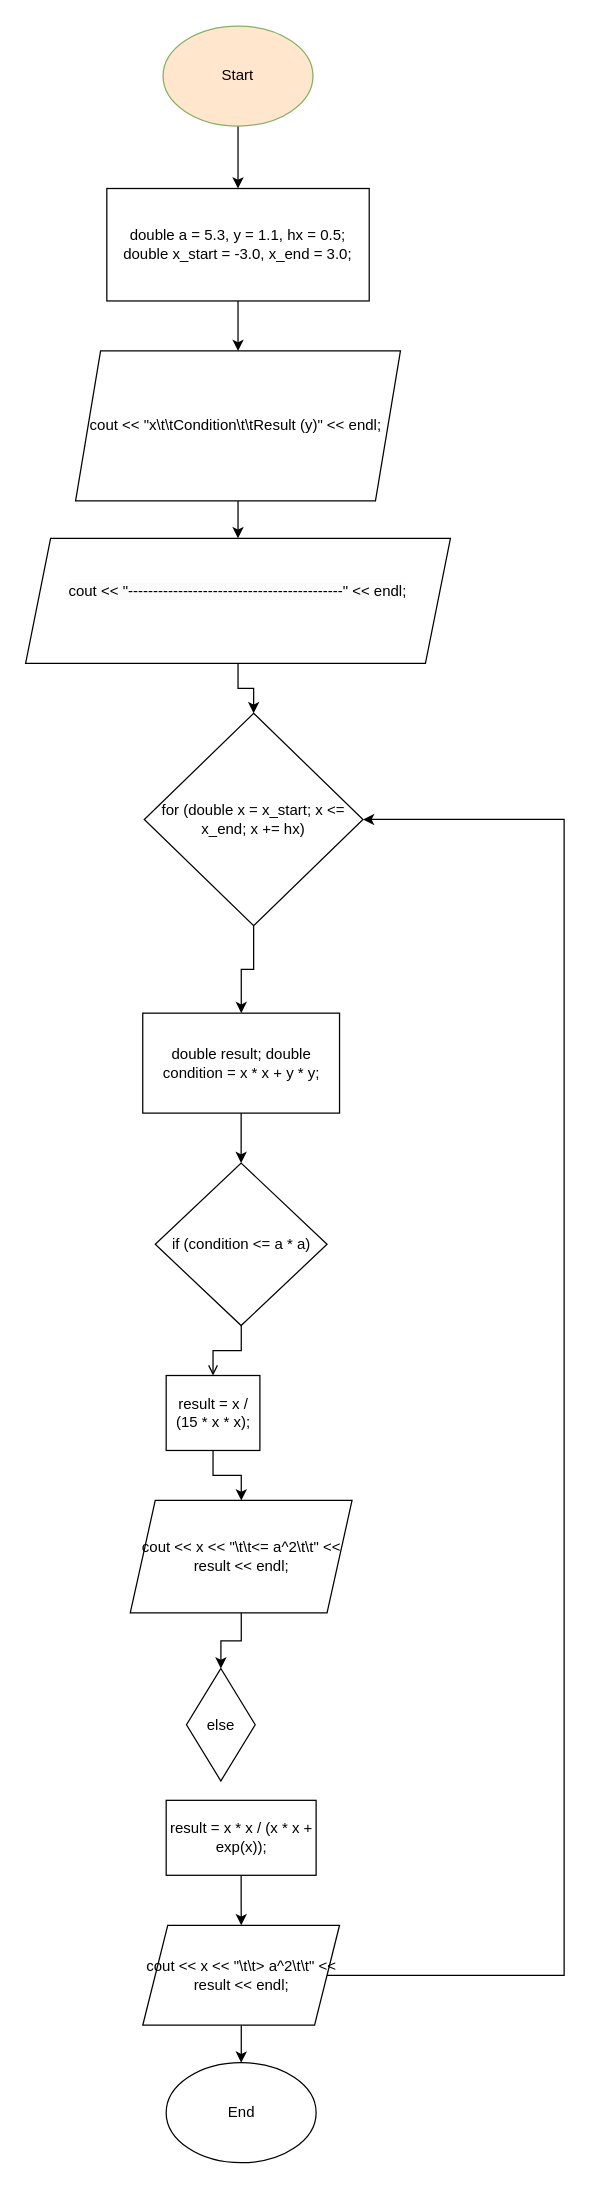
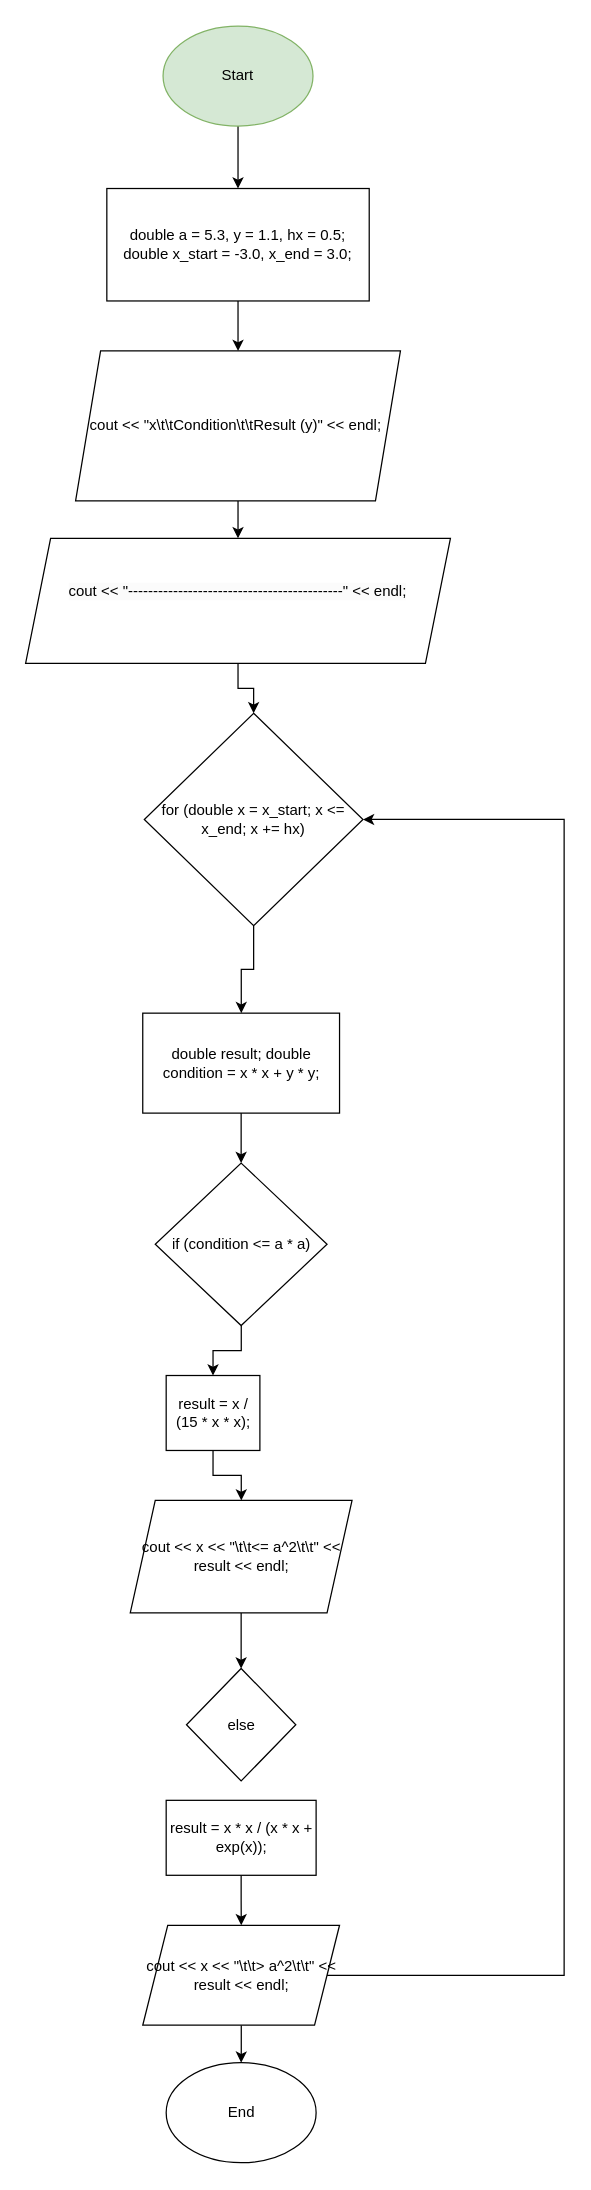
  <mxCell id="0" />
  <mxCell id="1" parent="0" />
  <mxCell id="2" style="edgeStyle=orthogonalEdgeStyle;rounded=0;orthogonalLoop=1;jettySize=auto;html=1;" edge="1" parent="1" source="3" target="5"><mxGeometry relative="1" as="geometry"><mxPoint x="190" y="190" as="targetPoint" /></mxGeometry></mxCell>
- <mxCell id="3" value="Start" style="ellipse;whiteSpace=wrap;html=1;fillColor=#ffe6cc;strokeColor=#82b366;" vertex="1" parent="1"><mxGeometry x="130" y="20" width="120" height="80" as="geometry" /></mxCell>
+ <mxCell id="3" value="Start" style="ellipse;whiteSpace=wrap;html=1;fillColor=#d5e8d4;strokeColor=#82b366;" vertex="1" parent="1"><mxGeometry x="130" y="20" width="120" height="80" as="geometry" /></mxCell>
  <mxCell id="4" style="edgeStyle=orthogonalEdgeStyle;rounded=0;orthogonalLoop=1;jettySize=auto;html=1;" edge="1" parent="1" source="5" target="7"><mxGeometry relative="1" as="geometry"><mxPoint x="190" y="270" as="targetPoint" /></mxGeometry></mxCell>
  <mxCell id="5" value="double a = 5.3, y = 1.1, hx = 0.5; double x_start = -3.0, x_end = 3.0;" style="rounded=0;whiteSpace=wrap;html=1;" vertex="1" parent="1"><mxGeometry x="85" y="150" width="210" height="90" as="geometry" /></mxCell>
  <mxCell id="6" style="edgeStyle=orthogonalEdgeStyle;rounded=0;orthogonalLoop=1;jettySize=auto;html=1;" edge="1" parent="1" source="7" target="9"><mxGeometry relative="1" as="geometry"><mxPoint x="190" y="450" as="targetPoint" /></mxGeometry></mxCell>
  <mxCell id="7" value="cout &amp;lt;&amp;lt; &quot;x\t\tCondition\t\tResult (y)&quot; &amp;lt;&amp;lt; endl;&amp;nbsp;" style="shape=parallelogram;perimeter=parallelogramPerimeter;whiteSpace=wrap;html=1;fixedSize=1;" vertex="1" parent="1"><mxGeometry x="60" y="280" width="260" height="120" as="geometry" /></mxCell>
  <mxCell id="8" style="edgeStyle=orthogonalEdgeStyle;rounded=0;orthogonalLoop=1;jettySize=auto;html=1;" edge="1" parent="1" source="9" target="11"><mxGeometry relative="1" as="geometry"><mxPoint x="190" y="580" as="targetPoint" /></mxGeometry></mxCell>
  <mxCell id="9" value="&#10;&lt;span style=&quot;color: rgb(0, 0, 0); font-family: Helvetica; font-size: 12px; font-style: normal; font-variant-ligatures: normal; font-variant-caps: normal; font-weight: 400; letter-spacing: normal; orphans: 2; text-align: center; text-indent: 0px; text-transform: none; widows: 2; word-spacing: 0px; -webkit-text-stroke-width: 0px; white-space: normal; background-color: rgb(251, 251, 251); text-decoration-thickness: initial; text-decoration-style: initial; text-decoration-color: initial; display: inline !important; float: none;&quot;&gt;cout &amp;lt;&amp;lt; &quot;-------------------------------------------&quot; &amp;lt;&amp;lt; endl;&lt;/span&gt;&#10;&#10;" style="shape=parallelogram;perimeter=parallelogramPerimeter;whiteSpace=wrap;html=1;fixedSize=1;" vertex="1" parent="1"><mxGeometry x="20" y="430" width="340" height="100" as="geometry" /></mxCell>
  <mxCell id="10" value="" style="edgeStyle=orthogonalEdgeStyle;rounded=0;orthogonalLoop=1;jettySize=auto;html=1;" edge="1" parent="1" source="11" target="13"><mxGeometry relative="1" as="geometry" /></mxCell>
  <mxCell id="11" value="for (double x = x_start; x &lt;= x_end; x += hx)" style="rhombus;whiteSpace=wrap;html=1;" vertex="1" parent="1"><mxGeometry x="115" y="570" width="175" height="170" as="geometry" /></mxCell>
  <mxCell id="12" style="edgeStyle=orthogonalEdgeStyle;rounded=0;orthogonalLoop=1;jettySize=auto;html=1;" edge="1" parent="1" source="13" target="15"><mxGeometry relative="1" as="geometry"><mxPoint x="192.5" y="940" as="targetPoint" /></mxGeometry></mxCell>
  <mxCell id="13" value="double result; double condition = x * x + y * y;" style="whiteSpace=wrap;html=1;" vertex="1" parent="1"><mxGeometry x="113.75" y="810" width="157.5" height="80" as="geometry" /></mxCell>
- <mxCell id="14" style="edgeStyle=orthogonalEdgeStyle;rounded=0;orthogonalLoop=1;jettySize=auto;html=1;endArrow=open;" edge="1" parent="1" source="15" target="17"><mxGeometry relative="1" as="geometry"><mxPoint x="192.5" y="1100" as="targetPoint" /></mxGeometry></mxCell>
+ <mxCell id="14" style="edgeStyle=orthogonalEdgeStyle;rounded=0;orthogonalLoop=1;jettySize=auto;html=1;" edge="1" parent="1" source="15" target="17"><mxGeometry relative="1" as="geometry"><mxPoint x="192.5" y="1100" as="targetPoint" /></mxGeometry></mxCell>
  <mxCell id="15" value="if (condition &lt;= a * a)" style="rhombus;whiteSpace=wrap;html=1;" vertex="1" parent="1"><mxGeometry x="123.75" y="930" width="137.5" height="130" as="geometry" /></mxCell>
  <mxCell id="16" style="edgeStyle=orthogonalEdgeStyle;rounded=0;orthogonalLoop=1;jettySize=auto;html=1;" edge="1" parent="1" source="17" target="19"><mxGeometry relative="1" as="geometry"><mxPoint x="192.5" y="1210" as="targetPoint" /></mxGeometry></mxCell>
  <mxCell id="17" value="result = x / (15 * x * x);" style="rounded=0;whiteSpace=wrap;html=1;" vertex="1" parent="1"><mxGeometry x="132.5" y="1100" width="75" height="60" as="geometry" /></mxCell>
  <mxCell id="18" style="edgeStyle=orthogonalEdgeStyle;rounded=0;orthogonalLoop=1;jettySize=auto;html=1;" edge="1" parent="1" source="19" target="20"><mxGeometry relative="1" as="geometry"><mxPoint x="192.5" y="1350" as="targetPoint" /></mxGeometry></mxCell>
  <mxCell id="19" value="cout &lt;&lt; x &lt;&lt; &quot;\t\t&lt;= a^2\t\t&quot; &lt;&lt; result &lt;&lt; endl;" style="shape=parallelogram;perimeter=parallelogramPerimeter;whiteSpace=wrap;html=1;fixedSize=1;" vertex="1" parent="1"><mxGeometry x="103.75" y="1200" width="177.5" height="90" as="geometry" /></mxCell>
- <mxCell id="20" value="else" style="rhombus;whiteSpace=wrap;html=1;" vertex="1" parent="1"><mxGeometry x="148.75" y="1334.5" width="55" height="90" as="geometry" /></mxCell>
+ <mxCell id="20" value="else" style="rhombus;whiteSpace=wrap;html=1;" vertex="1" parent="1"><mxGeometry x="148.75" y="1334.5" width="87.5" height="90" as="geometry" /></mxCell>
  <mxCell id="21" style="edgeStyle=orthogonalEdgeStyle;rounded=0;orthogonalLoop=1;jettySize=auto;html=1;" edge="1" parent="1" source="22" target="25"><mxGeometry relative="1" as="geometry"><mxPoint x="192.5" y="1550" as="targetPoint" /></mxGeometry></mxCell>
  <mxCell id="22" value="result = x * x / (x * x + exp(x));" style="rounded=0;whiteSpace=wrap;html=1;" vertex="1" parent="1"><mxGeometry x="132.5" y="1440" width="120" height="60" as="geometry" /></mxCell>
  <mxCell id="23" style="edgeStyle=orthogonalEdgeStyle;rounded=0;orthogonalLoop=1;jettySize=auto;html=1;" edge="1" parent="1" source="25" target="26"><mxGeometry relative="1" as="geometry"><mxPoint x="192.5" y="1690" as="targetPoint" /></mxGeometry></mxCell>
  <mxCell id="24" style="edgeStyle=orthogonalEdgeStyle;rounded=0;orthogonalLoop=1;jettySize=auto;html=1;entryX=1;entryY=0.5;entryDx=0;entryDy=0;" edge="1" parent="1" source="25" target="11"><mxGeometry relative="1" as="geometry"><mxPoint x="450" y="630" as="targetPoint" /><Array as="points"><mxPoint x="451" y="1580" /><mxPoint x="451" y="655" /></Array></mxGeometry></mxCell>
  <mxCell id="25" value="cout &lt;&lt; x &lt;&lt; &quot;\t\t&gt; a^2\t\t&quot; &lt;&lt; result &lt;&lt; endl;" style="shape=parallelogram;perimeter=parallelogramPerimeter;whiteSpace=wrap;html=1;fixedSize=1;" vertex="1" parent="1"><mxGeometry x="113.75" y="1540" width="157.5" height="80" as="geometry" /></mxCell>
  <mxCell id="26" value="End" style="ellipse;whiteSpace=wrap;html=1;" vertex="1" parent="1"><mxGeometry x="132.5" y="1650" width="120" height="80" as="geometry" /></mxCell>
